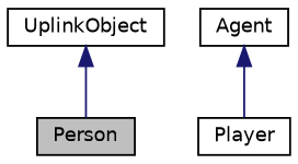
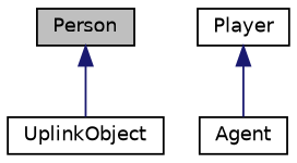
  digraph {
    node [color=black fillcolor=white fontname=Helvetica fontsize=10 shape=record style=filled]
    edge [color=midnightblue dir=back fontname=Helvetica fontsize=10 labelfontname=Helvetica labelfontsize=10 style=solid]
    n1 [fillcolor=grey75 fontcolor=black height=0.2 label=Person width=0.4]
    n2 [height=0.2 label=Agent width=0.4]
    n3 [height=0.2 label=Player width=0.4]
    n4 [height=0.2 label=UplinkObject width=0.4]
-   n2 -> n3
-   n4 -> n1
+   n3 -> n2
+   n1 -> n4
  }
